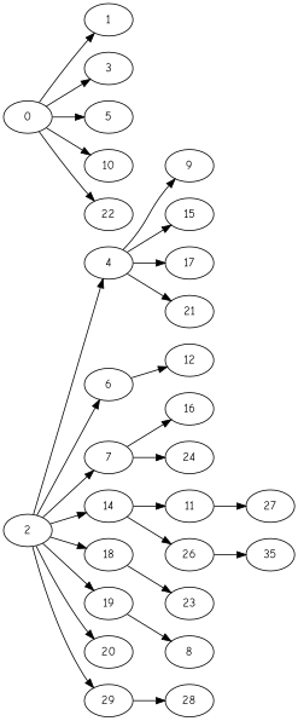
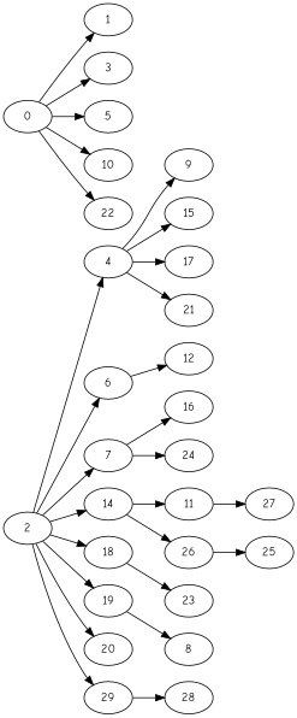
  digraph {
    fontname="Comic Neue"
    rankdir=LR
    node [fontname="Comic Neue"]
    edge [fontname="Comic Neue"]
    n1 [label=2]
    n2 [label=4]
    n3 [label=6]
    n4 [label=7]
    n5 [label=14]
    n6 [label=18]
    n7 [label=19]
    n8 [label=20]
    n9 [label=29]
    n10 [label=0]
    n11 [label=1]
    n12 [label=3]
    n13 [label=5]
    n14 [label=10]
    n15 [label=22]
    n16 [label=9]
    n17 [label=15]
    n18 [label=17]
    n19 [label=21]
    n20 [label=12]
    n21 [label=16]
    n22 [label=24]
    n23 [label=11]
    n24 [label=26]
    n25 [label=23]
    n26 [label=8]
    n27 [label=28]
    n28 [label=27]
-   n29 [label=35]
+   n29 [label=25]
    n1 -> n2
    n1 -> n3
    n1 -> n4
    n1 -> n5
    n1 -> n6
    n1 -> n7
    n1 -> n8
    n1 -> n9
    n2 -> n16
    n2 -> n17
    n2 -> n18
    n2 -> n19
    n3 -> n20
    n4 -> n21
    n4 -> n22
    n5 -> n23
    n5 -> n24
    n6 -> n25
    n7 -> n26
    n9 -> n27
    n10 -> n11
    n10 -> n12
    n10 -> n13
    n10 -> n14
    n10 -> n15
    n23 -> n28
    n24 -> n29
  }
